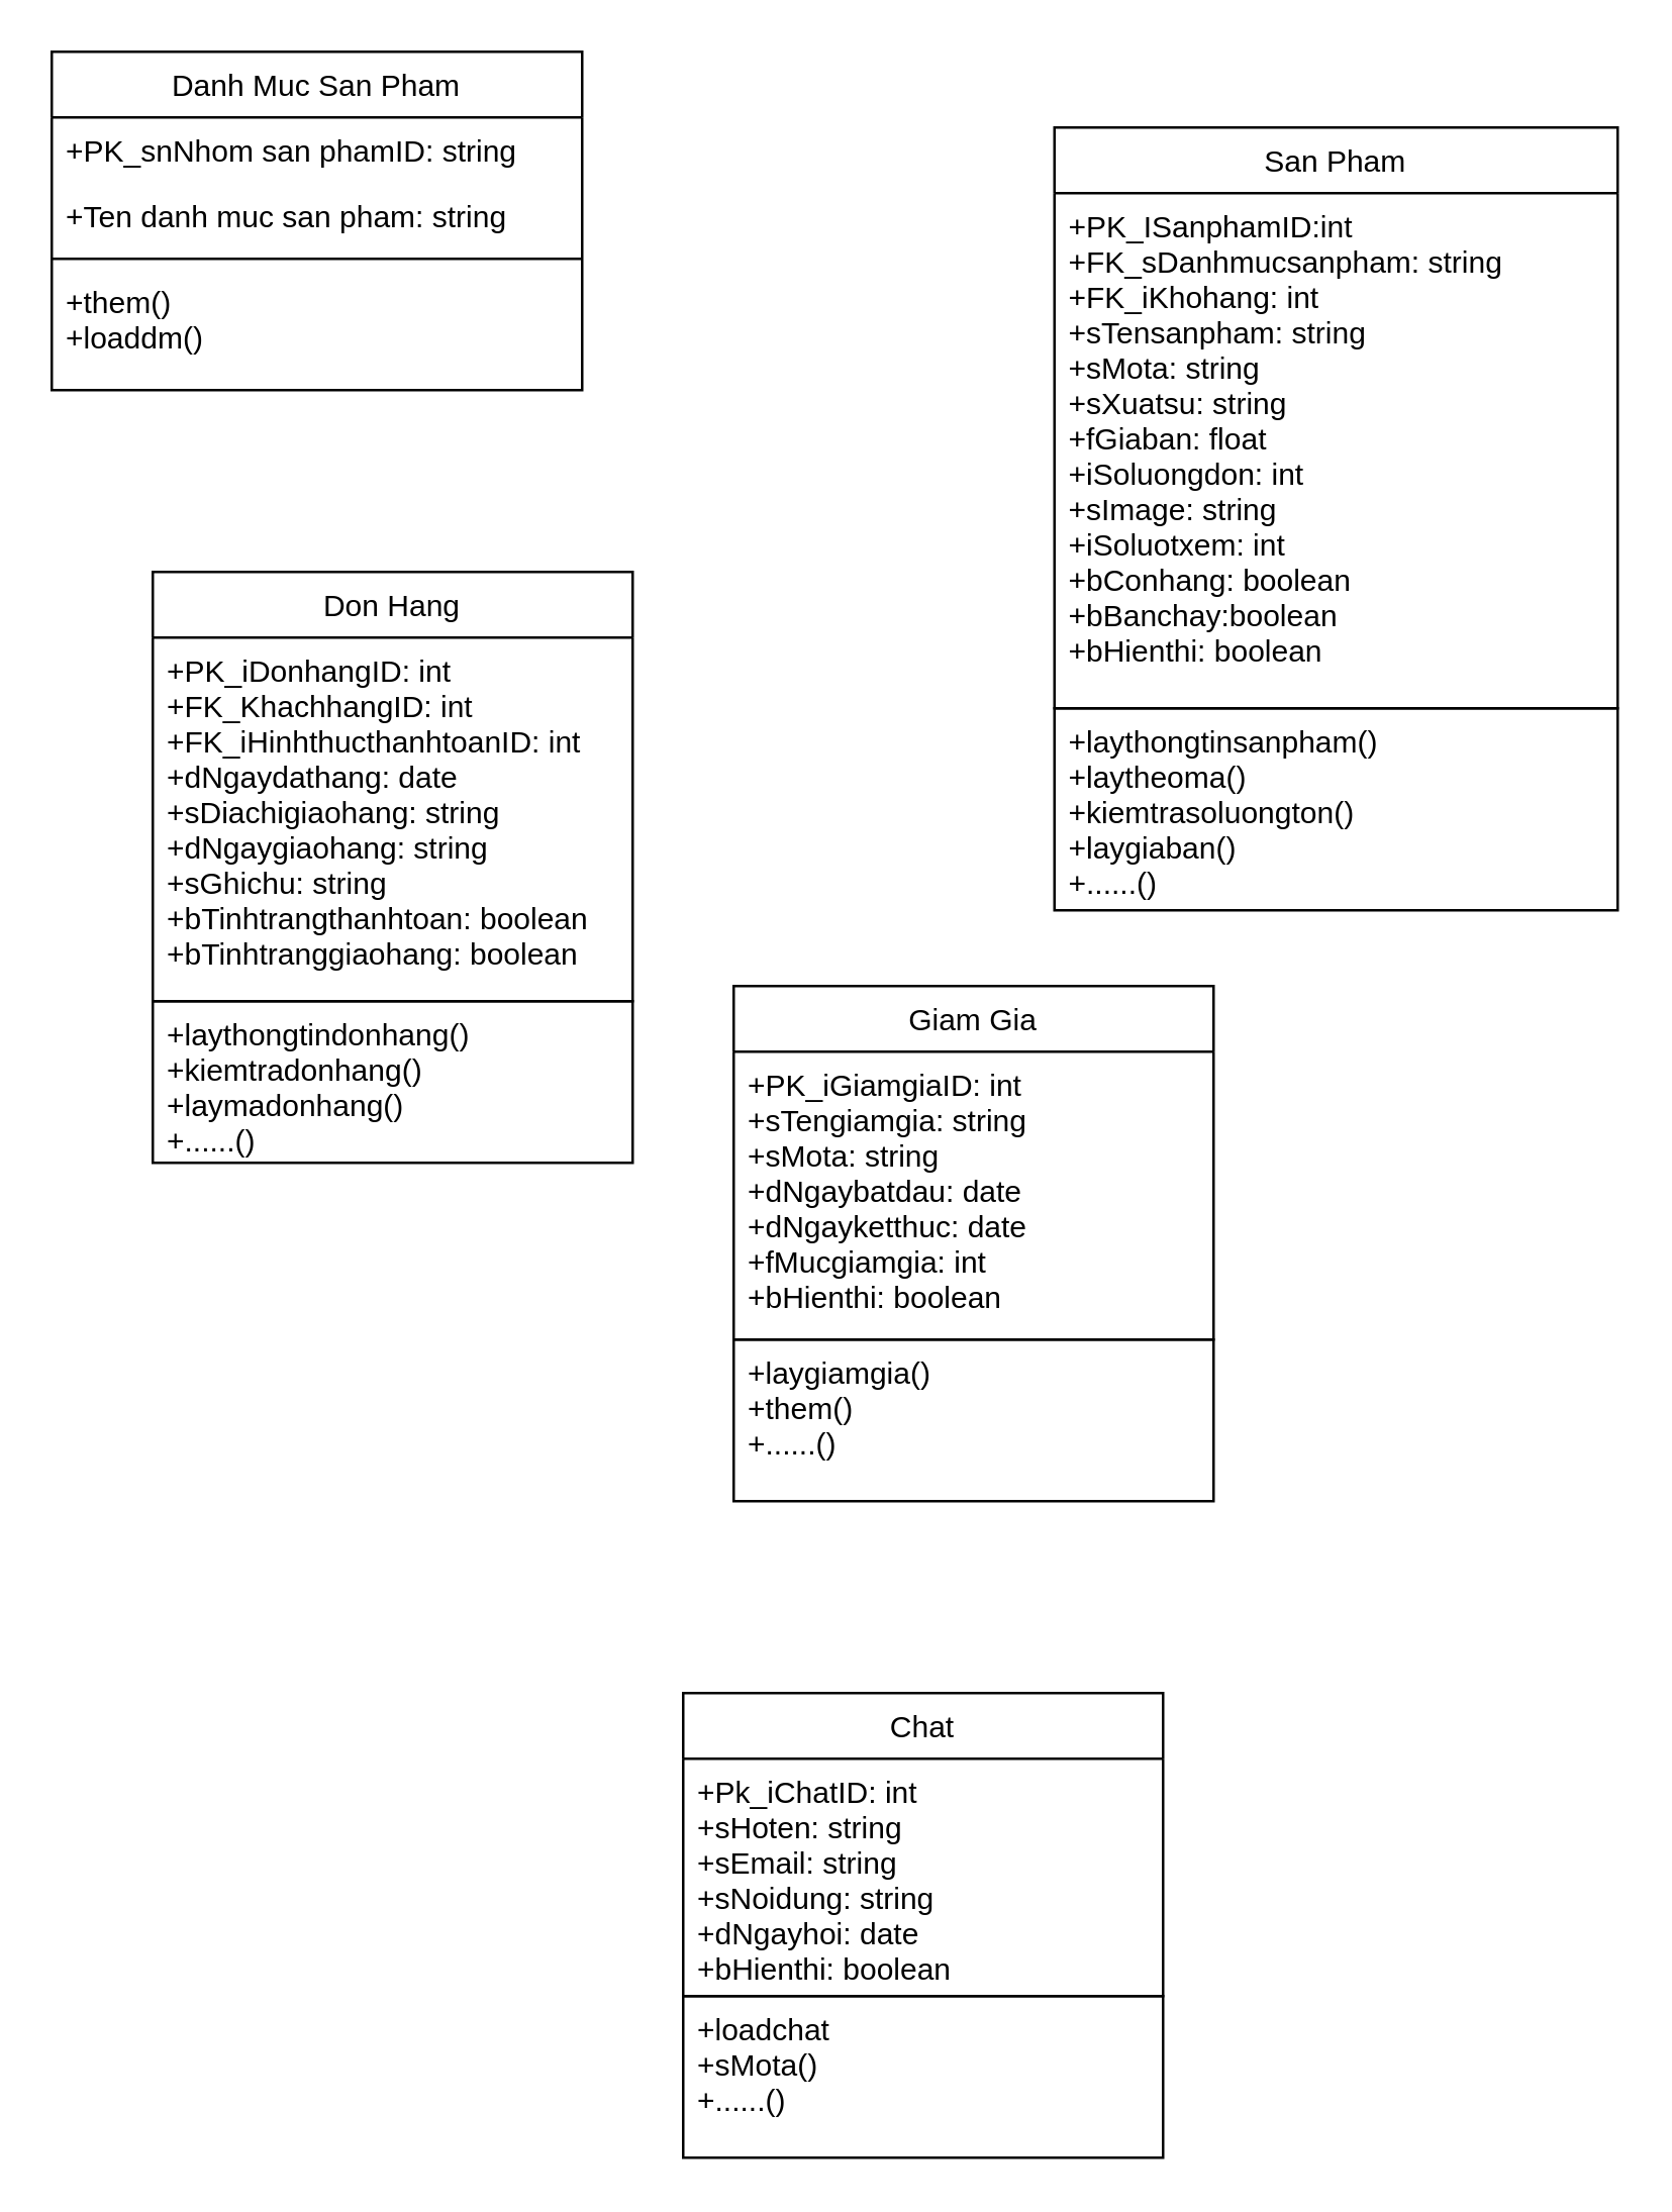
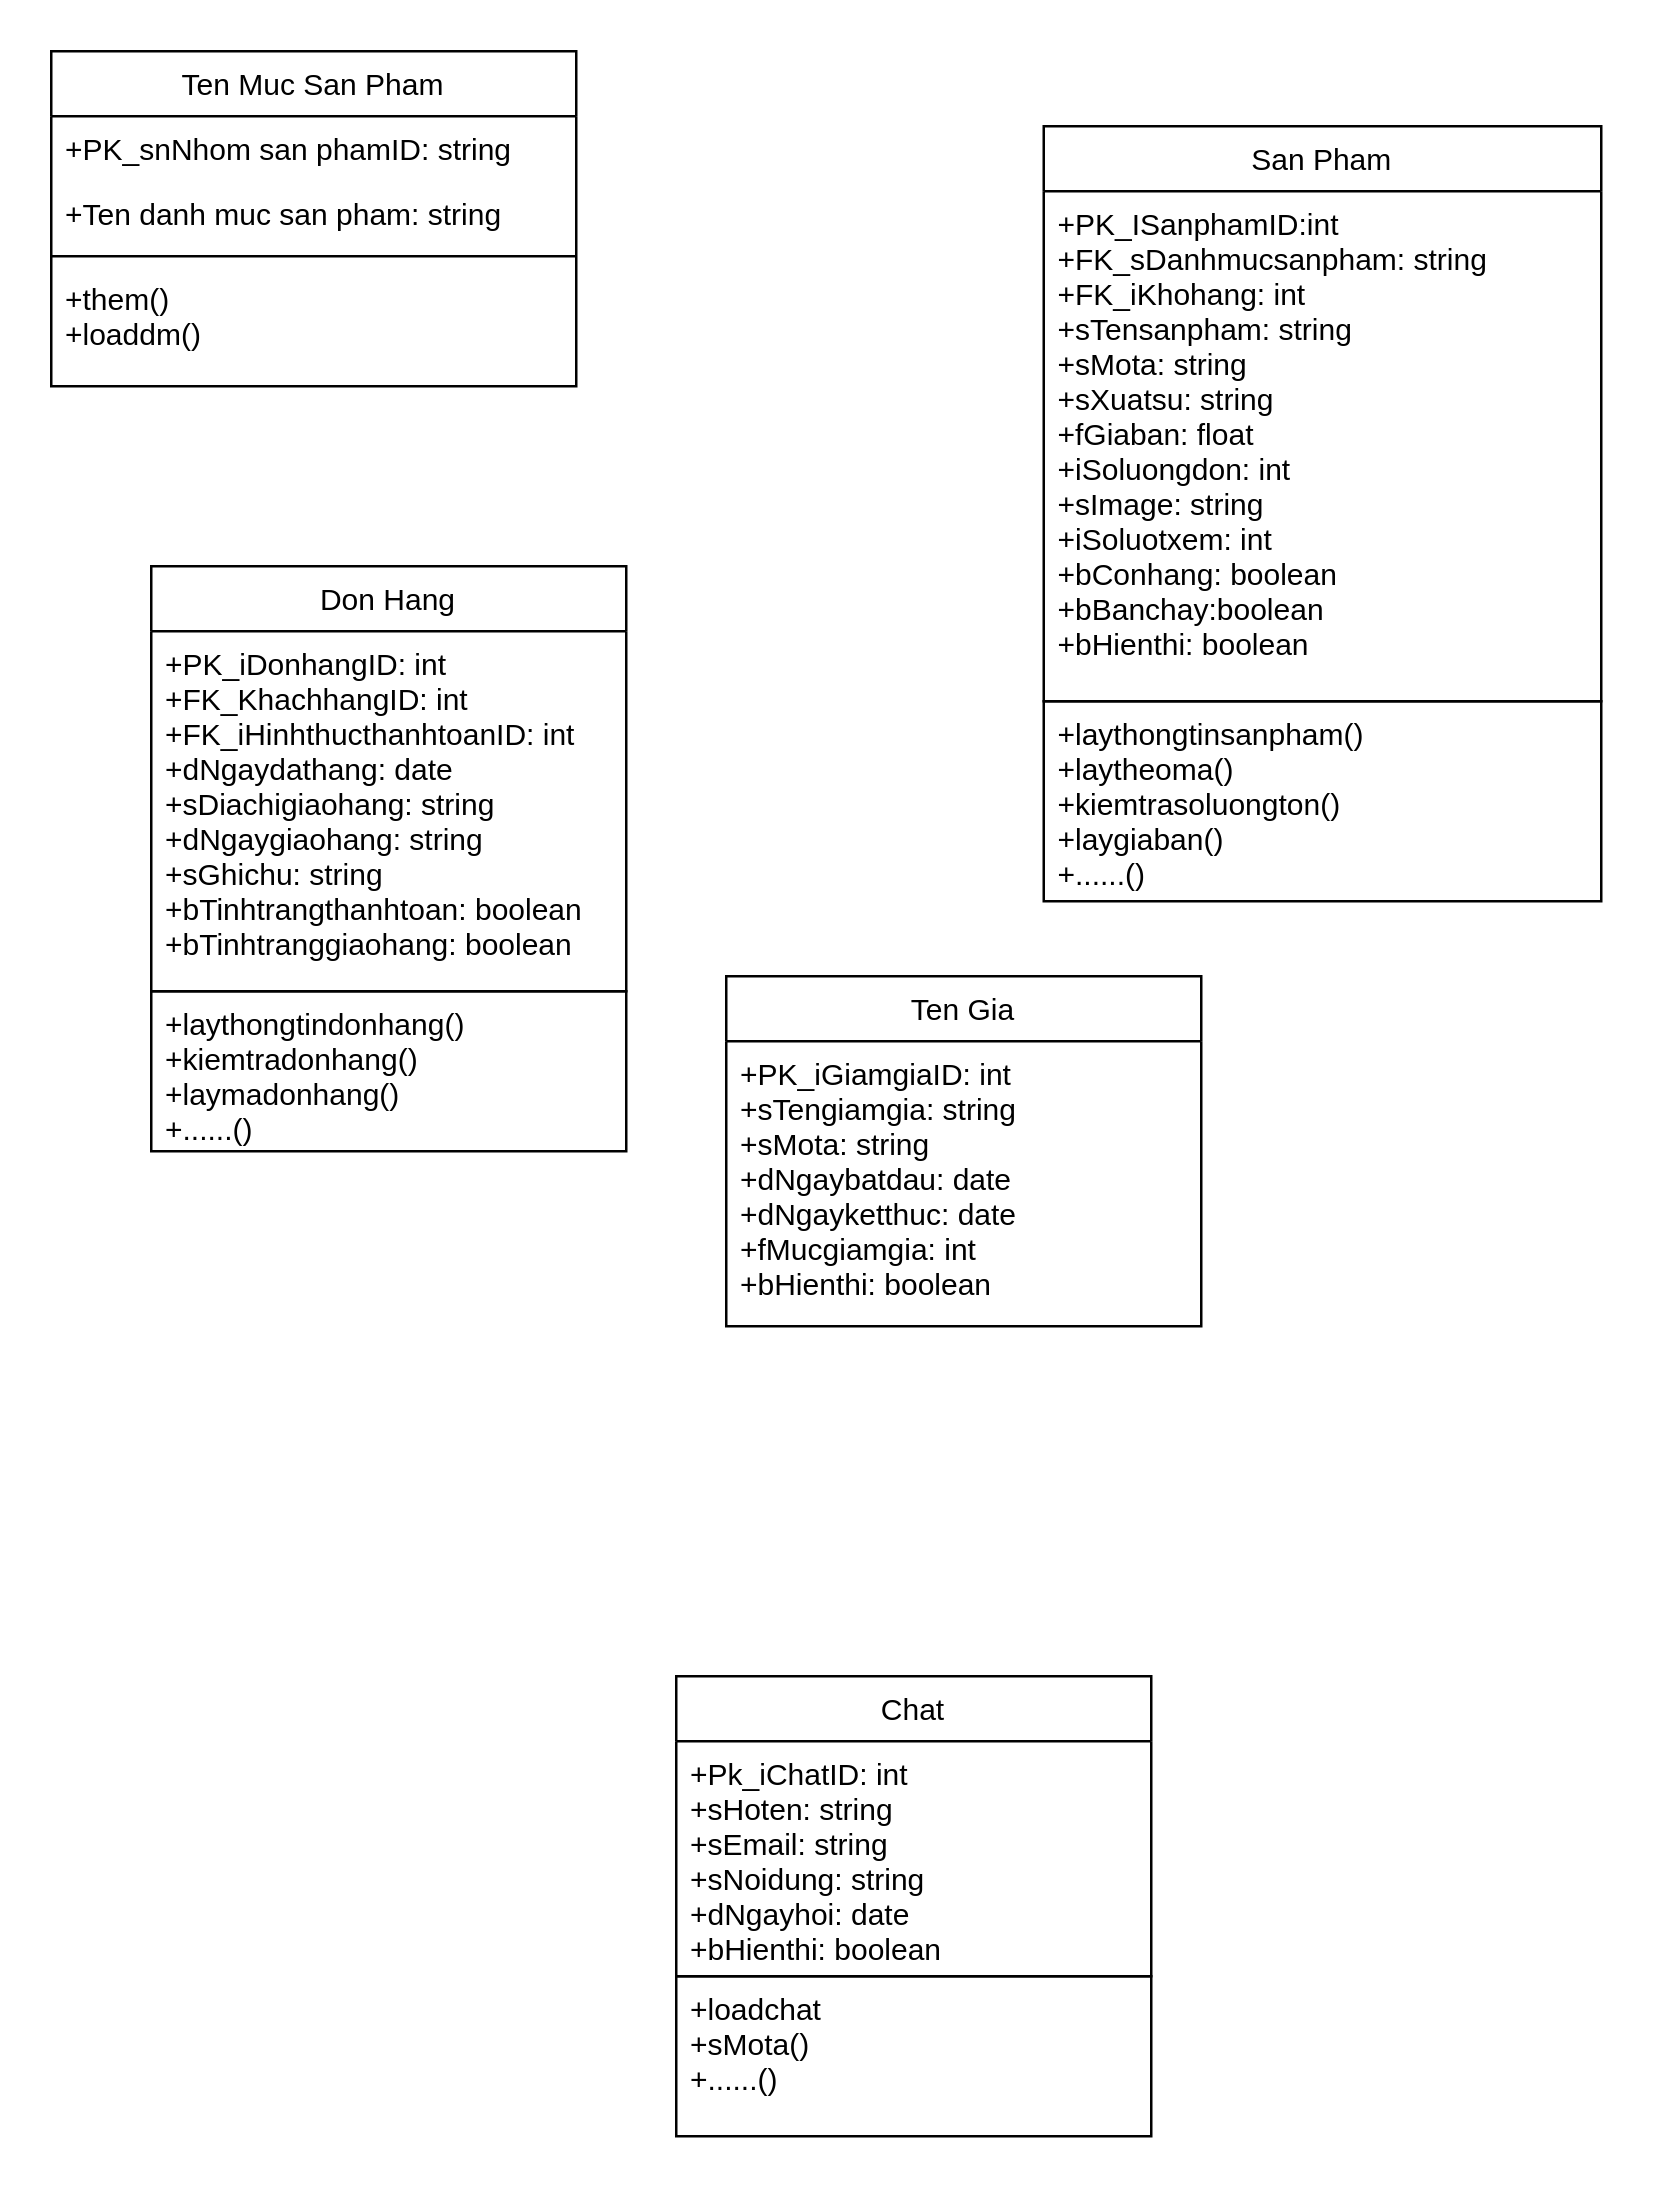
  <mxCell id="0" />
  <mxCell id="1" parent="0" />
- <mxCell id="2" value="Danh Muc San Pham" style="swimlane;fontStyle=0;align=center;verticalAlign=top;childLayout=stackLayout;horizontal=1;startSize=26;horizontalStack=0;resizeParent=1;resizeLast=0;collapsible=1;marginBottom=0;rounded=0;shadow=0;strokeWidth=1;" parent="1" vertex="1"><mxGeometry x="20" y="20" width="210" height="134" as="geometry"><mxRectangle x="230" y="140" width="160" height="26" as="alternateBounds" /></mxGeometry></mxCell>
+ <mxCell id="2" value="Ten Muc San Pham" style="swimlane;fontStyle=0;align=center;verticalAlign=top;childLayout=stackLayout;horizontal=1;startSize=26;horizontalStack=0;resizeParent=1;resizeLast=0;collapsible=1;marginBottom=0;rounded=0;shadow=0;strokeWidth=1;" parent="1" vertex="1"><mxGeometry x="20" y="20" width="210" height="134" as="geometry"><mxRectangle x="230" y="140" width="160" height="26" as="alternateBounds" /></mxGeometry></mxCell>
  <mxCell id="3" value="+PK_snNhom san phamID: string" style="text;align=left;verticalAlign=top;spacingLeft=4;spacingRight=4;overflow=hidden;rotatable=0;points=[[0,0.5],[1,0.5]];portConstraint=eastwest;" parent="2" vertex="1"><mxGeometry y="26" width="210" height="26" as="geometry" /></mxCell>
  <mxCell id="4" value="+Ten danh muc san pham: string" style="text;align=left;verticalAlign=top;spacingLeft=4;spacingRight=4;overflow=hidden;rotatable=0;points=[[0,0.5],[1,0.5]];portConstraint=eastwest;rounded=0;shadow=0;html=0;" parent="2" vertex="1"><mxGeometry y="52" width="210" height="26" as="geometry" /></mxCell>
  <mxCell id="5" value="" style="line;html=1;strokeWidth=1;align=left;verticalAlign=middle;spacingTop=-1;spacingLeft=3;spacingRight=3;rotatable=0;labelPosition=right;points=[];portConstraint=eastwest;" parent="2" vertex="1"><mxGeometry y="78" width="210" height="8" as="geometry" /></mxCell>
  <mxCell id="6" value="+them()&#10;+loaddm()" style="text;align=left;verticalAlign=top;spacingLeft=4;spacingRight=4;overflow=hidden;rotatable=0;points=[[0,0.5],[1,0.5]];portConstraint=eastwest;" parent="2" vertex="1"><mxGeometry y="86" width="210" height="48" as="geometry" /></mxCell>
  <mxCell id="7" value="San Pham" style="swimlane;fontStyle=0;align=center;verticalAlign=top;childLayout=stackLayout;horizontal=1;startSize=26;horizontalStack=0;resizeParent=1;resizeLast=0;collapsible=1;marginBottom=0;rounded=0;shadow=0;strokeWidth=1;" parent="1" vertex="1"><mxGeometry x="417" y="50" width="223" height="230" as="geometry"><mxRectangle x="550" y="140" width="160" height="26" as="alternateBounds" /></mxGeometry></mxCell>
  <mxCell id="8" value="+PK_ISanphamID:int&#10;+FK_sDanhmucsanpham: string&#10;+FK_iKhohang: int&#10;+sTensanpham: string&#10;+sMota: string&#10;+sXuatsu: string&#10;+fGiaban: float&#10;+iSoluongdon: int&#10;+sImage: string&#10;+iSoluotxem: int&#10;+bConhang: boolean&#10;+bBanchay:boolean&#10;+bHienthi: boolean&#10;" style="text;align=left;verticalAlign=top;spacingLeft=4;spacingRight=4;overflow=hidden;rotatable=0;points=[[0,0.5],[1,0.5]];portConstraint=eastwest;" parent="7" vertex="1"><mxGeometry y="26" width="223" height="194" as="geometry" /></mxCell>
  <mxCell id="9" value="+laythongtinsanpham()&#10;+laytheoma()&#10;+kiemtrasoluongton()&#10;+laygiaban()&#10;+......()" style="text;align=left;verticalAlign=top;spacingLeft=4;spacingRight=4;overflow=hidden;rotatable=0;points=[[0,0.5],[1,0.5]];portConstraint=eastwest;strokeColor=default;" vertex="1" parent="1"><mxGeometry x="417" y="280" width="223" height="80" as="geometry" /></mxCell>
  <mxCell id="10" value="Don Hang" style="swimlane;fontStyle=0;align=center;verticalAlign=top;childLayout=stackLayout;horizontal=1;startSize=26;horizontalStack=0;resizeParent=1;resizeLast=0;collapsible=1;marginBottom=0;rounded=0;shadow=0;strokeWidth=1;" vertex="1" parent="1"><mxGeometry x="60" y="226" width="190" height="170" as="geometry"><mxRectangle x="230" y="140" width="160" height="26" as="alternateBounds" /></mxGeometry></mxCell>
  <mxCell id="11" value="+PK_iDonhangID: int&#10;+FK_KhachhangID: int&#10;+FK_iHinhthucthanhtoanID: int&#10;+dNgaydathang: date&#10;+sDiachigiaohang: string&#10;+dNgaygiaohang: string&#10;+sGhichu: string&#10;+bTinhtrangthanhtoan: boolean&#10;+bTinhtranggiaohang: boolean" style="text;align=left;verticalAlign=top;spacingLeft=4;spacingRight=4;overflow=hidden;rotatable=0;points=[[0,0.5],[1,0.5]];portConstraint=eastwest;" vertex="1" parent="10"><mxGeometry y="26" width="190" height="144" as="geometry" /></mxCell>
  <mxCell id="12" value="+laythongtindonhang()&#10;+kiemtradonhang()&#10;+laymadonhang()&#10;+......()" style="text;align=left;verticalAlign=top;spacingLeft=4;spacingRight=4;overflow=hidden;rotatable=0;points=[[0,0.5],[1,0.5]];portConstraint=eastwest;strokeColor=default;" vertex="1" parent="1"><mxGeometry x="60" y="396" width="190" height="64" as="geometry" /></mxCell>
- <mxCell id="13" value="Giam Gia" style="swimlane;fontStyle=0;align=center;verticalAlign=top;childLayout=stackLayout;horizontal=1;startSize=26;horizontalStack=0;resizeParent=1;resizeLast=0;collapsible=1;marginBottom=0;rounded=0;shadow=0;strokeWidth=1;" vertex="1" parent="1"><mxGeometry x="290" y="390" width="190" height="140" as="geometry"><mxRectangle x="230" y="140" width="160" height="26" as="alternateBounds" /></mxGeometry></mxCell>
+ <mxCell id="13" value="Ten Gia" style="swimlane;fontStyle=0;align=center;verticalAlign=top;childLayout=stackLayout;horizontal=1;startSize=26;horizontalStack=0;resizeParent=1;resizeLast=0;collapsible=1;marginBottom=0;rounded=0;shadow=0;strokeWidth=1;" vertex="1" parent="1"><mxGeometry x="290" y="390" width="190" height="140" as="geometry"><mxRectangle x="230" y="140" width="160" height="26" as="alternateBounds" /></mxGeometry></mxCell>
  <mxCell id="14" value="+PK_iGiamgiaID: int&#10;+sTengiamgia: string&#10;+sMota: string&#10;+dNgaybatdau: date&#10;+dNgayketthuc: date&#10;+fMucgiamgia: int&#10;+bHienthi: boolean" style="text;align=left;verticalAlign=top;spacingLeft=4;spacingRight=4;overflow=hidden;rotatable=0;points=[[0,0.5],[1,0.5]];portConstraint=eastwest;" vertex="1" parent="13"><mxGeometry y="26" width="190" height="114" as="geometry" /></mxCell>
- <mxCell id="15" value="+laygiamgia()&#10;+them()&#10;+......()" style="text;align=left;verticalAlign=top;spacingLeft=4;spacingRight=4;overflow=hidden;rotatable=0;points=[[0,0.5],[1,0.5]];portConstraint=eastwest;strokeColor=default;" vertex="1" parent="1"><mxGeometry x="290" y="530" width="190" height="64" as="geometry" /></mxCell>
  <mxCell id="16" value="Chat" style="swimlane;fontStyle=0;align=center;verticalAlign=top;childLayout=stackLayout;horizontal=1;startSize=26;horizontalStack=0;resizeParent=1;resizeLast=0;collapsible=1;marginBottom=0;rounded=0;shadow=0;strokeWidth=1;" vertex="1" parent="1"><mxGeometry x="270" y="670" width="190" height="120" as="geometry"><mxRectangle x="230" y="140" width="160" height="26" as="alternateBounds" /></mxGeometry></mxCell>
  <mxCell id="17" value="+Pk_iChatID: int&#10;+sHoten: string&#10;+sEmail: string&#10;+sNoidung: string&#10;+dNgayhoi: date&#10;+bHienthi: boolean" style="text;align=left;verticalAlign=top;spacingLeft=4;spacingRight=4;overflow=hidden;rotatable=0;points=[[0,0.5],[1,0.5]];portConstraint=eastwest;" vertex="1" parent="16"><mxGeometry y="26" width="190" height="94" as="geometry" /></mxCell>
  <mxCell id="18" value="+loadchat&#10;+sMota()&#10;+......()" style="text;align=left;verticalAlign=top;spacingLeft=4;spacingRight=4;overflow=hidden;rotatable=0;points=[[0,0.5],[1,0.5]];portConstraint=eastwest;strokeColor=default;" vertex="1" parent="1"><mxGeometry x="270" y="790" width="190" height="64" as="geometry" /></mxCell>
